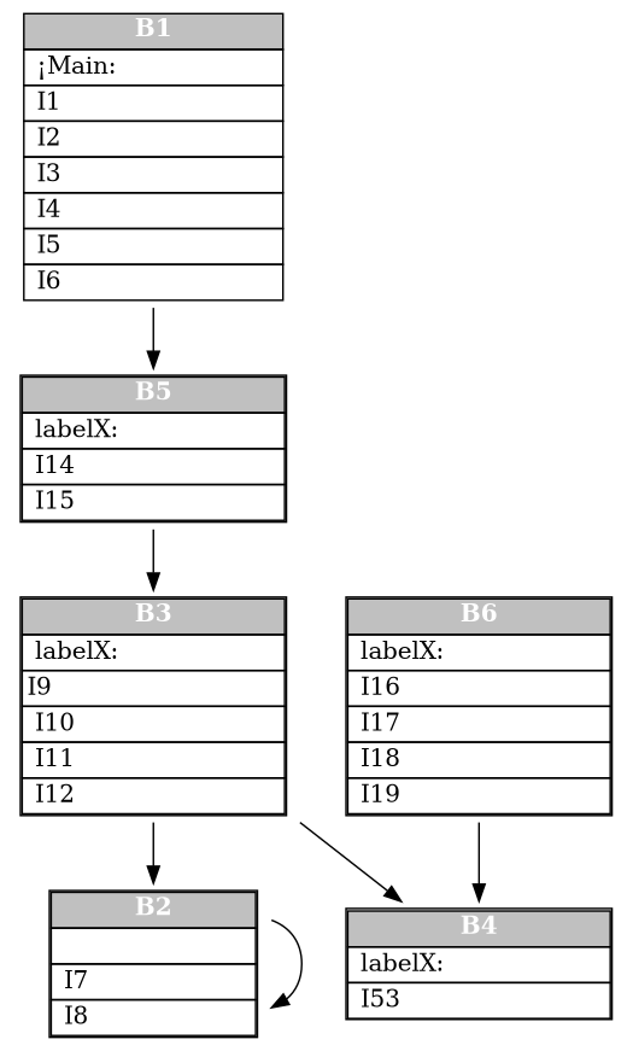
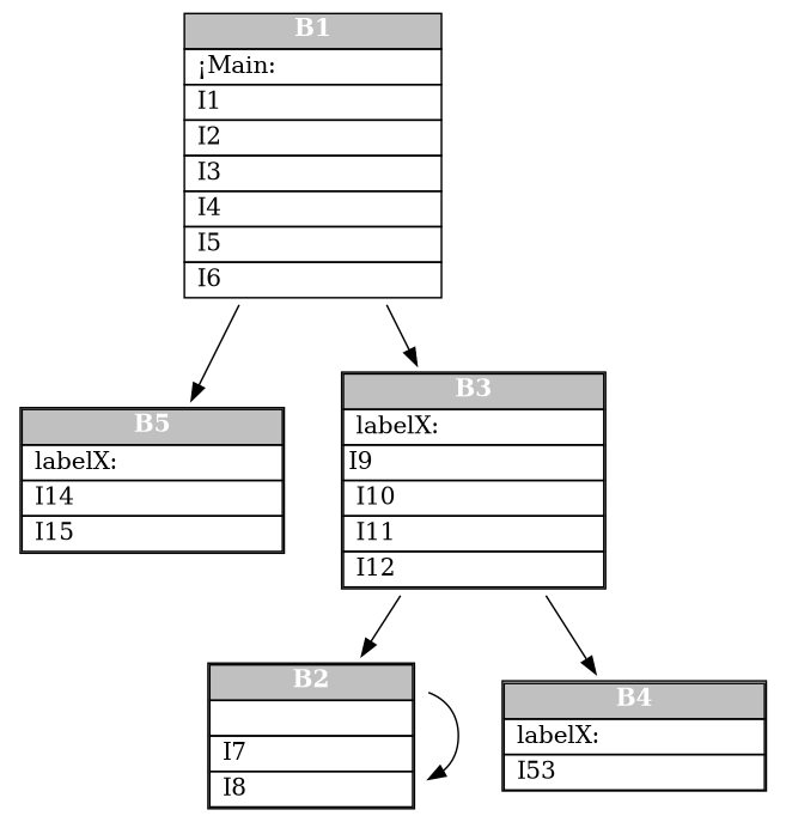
  digraph {
    rankdir=TB
    node [shape=none]
    n1 [label=<<table border="0" cellborder = "1" cellspacing="0" bgcolor="white" >                     <tr><td border="1" bgcolor="grey" ><font color="white"><B>B1</B></font></td></tr>                     <tr><td PORT="l_main"> &iexcl;Main:                     </td></tr>                     <tr><td PORT="I1" align = "left"> I1                     </td></tr>                     <tr><td PORT="I2" align = "left"> I2                     </td></tr>                     <tr><td PORT="I3" align = "left"> I3                     </td></tr>                     <tr><td PORT="I4" align = "left"> I4                     </td></tr>                     <tr><td PORT="I5" align = "left"> I5                     </td></tr>                     <tr><td PORT="I6" align = "left"> I6                     </td></tr>                 </table>>]
    n2 [label=<<table border="1" cellspacing="0" bgcolor="white" >                     <tr><td border="1" bgcolor="grey" ><font color="white"><B>B5</B></font></td></tr>                     <tr><td PORT="l_04" > labelX:                     </td></tr>                     <tr><td PORT="I14" align = "left"> I14                     </td></tr>                     <tr><td PORT="I15" align = "left"> I15                     </td></tr>                 </table>>]
    n3 [label=<<table border="1" cellspacing="0" bgcolor="white" >                     <tr><td border="1" bgcolor="grey" ><font color="white"><B>B3</B></font></td></tr>                     <tr><td PORT="l_23"> labelX:                     </td></tr>                     <tr><td PORT="I9" align = "left">I9                     </td></tr>                     <tr><td PORT="I10" align = "left"> I10                     </td></tr>                     <tr><td PORT="I11" align = "left"> I11                     </td></tr>                     <tr><td PORT="I12" align = "left"> I12                     </td></tr>                 </table>>]
    n4 [label=<<table border="1" cellspacing="0" bgcolor="white" >                     <tr><td border="1" bgcolor="grey" ><font color="white"><B>B2</B></font></td></tr>                     <tr><td>                     </td></tr>                     <tr><td PORT="I7" align = "left"> I7                     </td></tr>                     <tr><td PORT="I8" align = "left"> I8                     </td></tr>                 </table>>]
    n5 [label=<<table border="1" cellspacing="0" bgcolor="white" >                     <tr><td border="1" bgcolor="grey" ><font color="white"><B>B4</B></font></td></tr>                     <tr><td PORT="l_63"> labelX:                     </td></tr>                     <tr><td PORT="I513" align = "left"> I53                     </td></tr>                 </table>>]
-   n6 [label=<<table border="1" cellspacing="0">                     <tr><td border="1" bgcolor="grey" ><font color="white"><B>B6</B></font></td></tr>                     <tr><td PORT="l_13" > labelX:                     </td></tr>                     <tr><td PORT="I16" align = "left"> I16                     </td></tr>                     <tr><td PORT="I17" align = "left"> I17                     </td></tr>                     <tr><td PORT="I18" align = "left"> I18                     </td></tr>                     <tr><td PORT="I19" align = "left"> I19                     </td></tr>                 </table>>]
    n1 -> n2
-   n2 -> n3
+   n1 -> n3
    n3 -> n4
    n3 -> n5
    n4 -> n4
-   n6 -> n5
  }
